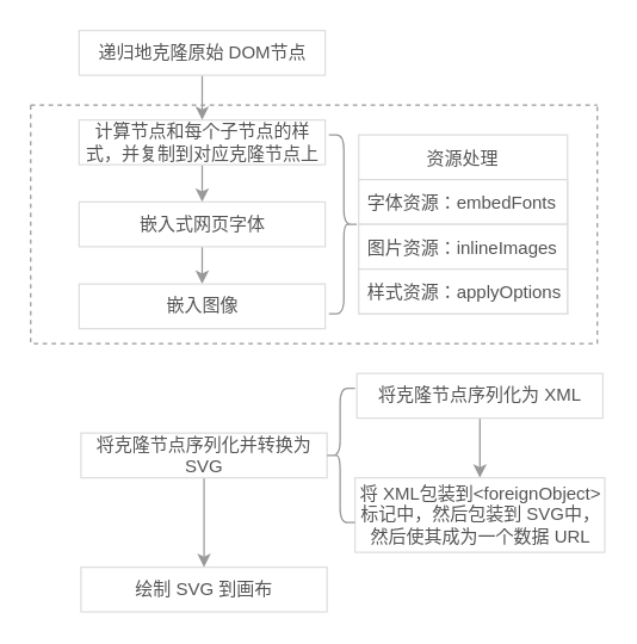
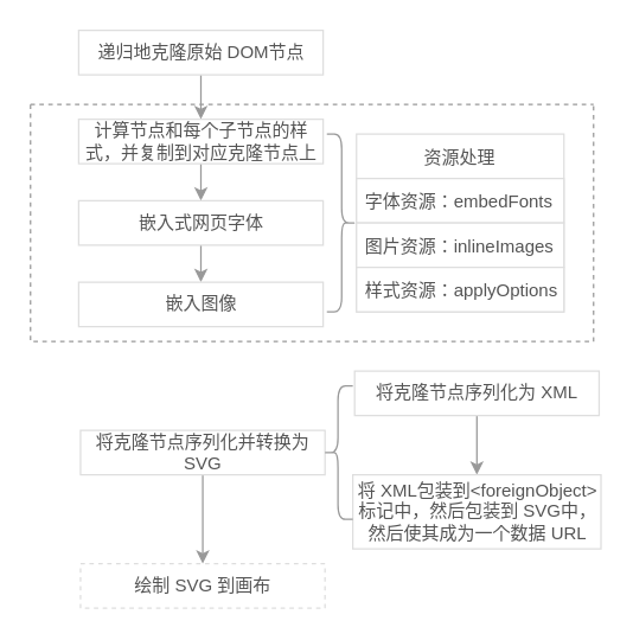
  <mxCell id="0" />
  <mxCell id="1" parent="0" />
  <mxCell id="2" style="fontStyle=1;strokeWidth=1;html=1;exitX=0.5;exitY=1;exitDx=0;exitDy=0;entryX=0.5;entryY=0;entryDx=0;entryDy=0;fillColor=#f9f7ed;strokeColor=#999999;fontColor=#545454;shadow=0;" parent="1" source="3" target="5" edge="1"><mxGeometry relative="1" as="geometry"><mxPoint x="150" y="150" as="sourcePoint" /><mxPoint x="150" y="80" as="targetPoint" /></mxGeometry></mxCell>
  <mxCell id="3" value="递归地克隆原始 DOM节点" style="rounded=0;whiteSpace=wrap;fillColor=#FFFFFF;strokeColor=#DEDEDE;fontColor=#545454;shadow=0;gradientColor=none;imageAspect=1;" parent="1" vertex="1"><mxGeometry x="52.5" y="20" width="165" height="30" as="geometry" /></mxCell>
  <mxCell id="4" value="" style="edgeStyle=none;html=1;strokeColor=#999999;entryX=0.5;entryY=0;entryDx=0;entryDy=0;shadow=0;" edge="1" parent="1" source="5" target="8"><mxGeometry relative="1" as="geometry" /></mxCell>
  <mxCell id="5" value="计算节点和每个子节点的样式，并复制到对应克隆节点上" style="rounded=0;whiteSpace=wrap;fillColor=#FFFFFF;strokeColor=#DEDEDE;fontColor=#545454;shadow=0;" parent="1" vertex="1"><mxGeometry x="52.5" y="80" width="165" height="30" as="geometry" /></mxCell>
- <mxCell id="6" value="绘制 SVG 到画布" style="rounded=0;whiteSpace=wrap;html=1;fillColor=#FFFFFF;strokeColor=#DEDEDE;fontColor=#545454;shadow=0;" parent="1" vertex="1"><mxGeometry x="53.75" y="380" width="165" height="30" as="geometry" /></mxCell>
+ <mxCell id="6" value="绘制 SVG 到画布" style="rounded=0;whiteSpace=wrap;html=1;fillColor=#FFFFFF;strokeColor=#DEDEDE;fontColor=#545454;shadow=0;dashed=1;" parent="1" vertex="1"><mxGeometry x="53.75" y="380" width="165" height="30" as="geometry" /></mxCell>
  <mxCell id="7" value="" style="edgeStyle=none;html=1;strokeColor=#999999;entryX=0.5;entryY=0;entryDx=0;entryDy=0;shadow=0;" edge="1" parent="1" source="8" target="9"><mxGeometry relative="1" as="geometry" /></mxCell>
  <mxCell id="8" value="嵌入式网页字体" style="rounded=0;whiteSpace=wrap;fillColor=#FFFFFF;strokeColor=#DEDEDE;fontColor=#545454;html=1;shadow=0;" vertex="1" parent="1"><mxGeometry x="52.5" y="135" width="165" height="30" as="geometry" /></mxCell>
  <mxCell id="9" value="嵌入图像" style="rounded=0;whiteSpace=wrap;fillColor=#FFFFFF;strokeColor=#DEDEDE;fontColor=#545454;html=1;shadow=0;" vertex="1" parent="1"><mxGeometry x="52.5" y="190" width="165" height="30" as="geometry" /></mxCell>
  <mxCell id="10" value="" style="edgeStyle=none;html=1;strokeColor=#999999;shadow=0;entryX=0.5;entryY=0;entryDx=0;entryDy=0;" edge="1" parent="1" source="11" target="6"><mxGeometry relative="1" as="geometry"><mxPoint x="136.25" y="300" as="targetPoint" /></mxGeometry></mxCell>
  <mxCell id="11" value="将克隆节点序列化并转换为 SVG" style="rounded=0;whiteSpace=wrap;fillColor=#FFFFFF;strokeColor=#DEDEDE;fontColor=#545454;html=1;shadow=0;" vertex="1" parent="1"><mxGeometry x="53.75" y="290" width="165" height="30" as="geometry" /></mxCell>
  <mxCell id="12" value="" style="swimlane;startSize=0;strokeColor=#999999;html=1;dashed=1;shadow=0;" vertex="1" parent="1"><mxGeometry x="20" y="70" width="380" height="160" as="geometry" /></mxCell>
  <mxCell id="13" value="资源处理" style="swimlane;fontStyle=0;childLayout=stackLayout;horizontal=1;startSize=30;horizontalStack=0;resizeParent=1;resizeParentMax=0;resizeLast=0;collapsible=1;marginBottom=0;fillColor=#FFFFFF;strokeColor=#DEDEDE;fontColor=#545454;shadow=0;" parent="12" vertex="1"><mxGeometry x="220" y="20" width="140" height="120" as="geometry"><mxRectangle x="402.5" y="260" width="60" height="30" as="alternateBounds" /></mxGeometry></mxCell>
  <mxCell id="14" value="字体资源：embedFonts" style="text;fillColor=#FFFFFF;align=left;verticalAlign=middle;spacingLeft=4;spacingRight=4;overflow=hidden;points=[[0,0.5],[1,0.5]];portConstraint=eastwest;rotatable=0;strokeColor=#DEDEDE;fontColor=#545454;shadow=0;" parent="13" vertex="1"><mxGeometry y="30" width="140" height="30" as="geometry" /></mxCell>
  <mxCell id="15" value="图片资源：inlineImages" style="text;fillColor=#FFFFFF;align=left;verticalAlign=middle;spacingLeft=4;spacingRight=4;overflow=hidden;points=[[0,0.5],[1,0.5]];portConstraint=eastwest;rotatable=0;strokeColor=#DEDEDE;fontColor=#545454;shadow=0;" parent="13" vertex="1"><mxGeometry y="60" width="140" height="30" as="geometry" /></mxCell>
  <mxCell id="16" value="样式资源：applyOptions" style="text;fillColor=#FFFFFF;align=left;verticalAlign=middle;spacingLeft=4;spacingRight=4;overflow=hidden;points=[[0,0.5],[1,0.5]];portConstraint=eastwest;rotatable=0;strokeColor=#DEDEDE;fontColor=#545454;shadow=0;" parent="13" vertex="1"><mxGeometry y="90" width="140" height="30" as="geometry" /></mxCell>
  <mxCell id="17" value="" style="shape=curlyBracket;whiteSpace=wrap;html=1;rounded=1;flipH=1;shadow=0;fontFamily=Helvetica;fontSize=12;fontColor=#545454;strokeColor=#999999;fillColor=none;gradientColor=none;" vertex="1" parent="12"><mxGeometry x="200" y="20" width="20" height="120" as="geometry" /></mxCell>
  <mxCell id="18" value="" style="edgeStyle=none;html=1;shadow=0;fontFamily=Helvetica;fontSize=12;fontColor=#545454;strokeColor=#999999;" edge="1" parent="1" source="19" target="20"><mxGeometry relative="1" as="geometry" /></mxCell>
  <mxCell id="19" value="将克隆节点序列化为 XML" style="rounded=0;whiteSpace=wrap;fillColor=#FFFFFF;strokeColor=#DEDEDE;fontColor=#545454;html=1;shadow=0;" vertex="1" parent="1"><mxGeometry x="238.75" y="250" width="165" height="30" as="geometry" /></mxCell>
  <mxCell id="20" value="将 XML包装到&amp;lt;foreignObject&amp;gt;标记中，然后包装到 SVG中，然后使其成为一个数据 URL" style="rounded=0;whiteSpace=wrap;fillColor=#FFFFFF;strokeColor=#DEDEDE;fontColor=#545454;html=1;shadow=0;" vertex="1" parent="1"><mxGeometry x="237.5" y="320" width="167.5" height="50" as="geometry" /></mxCell>
  <mxCell id="21" value="" style="shape=curlyBracket;whiteSpace=wrap;html=1;rounded=1;shadow=0;fontFamily=Helvetica;fontSize=12;fontColor=#545454;strokeColor=#999999;fillColor=none;gradientColor=none;" vertex="1" parent="1"><mxGeometry x="217.5" y="260" width="20" height="90" as="geometry" /></mxCell>
